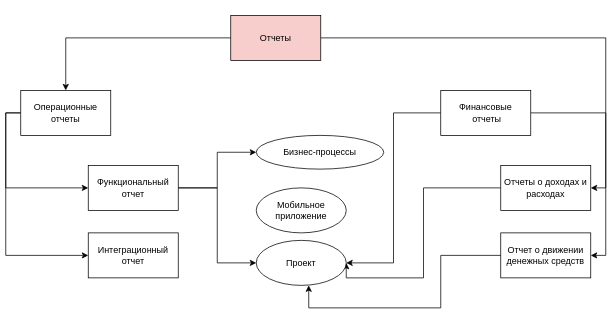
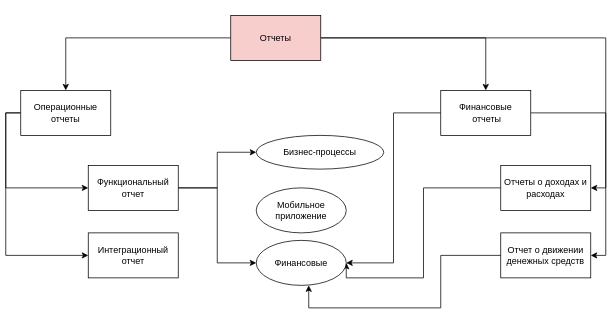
  <mxCell id="0" />
  <mxCell id="1" parent="0" />
  <mxCell id="2" style="edgeStyle=orthogonalEdgeStyle;rounded=0;orthogonalLoop=1;jettySize=auto;html=1;exitX=0;exitY=0.5;exitDx=0;exitDy=0;entryX=0.5;entryY=0;entryDx=0;entryDy=0;" edge="1" parent="1" source="5" target="8"><mxGeometry relative="1" as="geometry" /></mxCell>
+ <mxCell id="3" style="edgeStyle=orthogonalEdgeStyle;rounded=0;orthogonalLoop=1;jettySize=auto;html=1;exitX=1;exitY=0.5;exitDx=0;exitDy=0;entryX=0.5;entryY=0;entryDx=0;entryDy=0;" edge="1" parent="1" source="5" target="11"><mxGeometry relative="1" as="geometry" /></mxCell>
  <mxCell id="4" style="edgeStyle=orthogonalEdgeStyle;rounded=0;orthogonalLoop=1;jettySize=auto;html=1;exitX=1;exitY=0.5;exitDx=0;exitDy=0;entryX=1;entryY=0.5;entryDx=0;entryDy=0;" edge="1" parent="1" source="5" target="18"><mxGeometry relative="1" as="geometry" /></mxCell>
  <mxCell id="5" value="Отчеты" style="rounded=0;whiteSpace=wrap;html=1;fillColor=#f8cecc;" vertex="1" parent="1"><mxGeometry x="300" y="20" width="120" height="60" as="geometry" /></mxCell>
  <mxCell id="6" style="edgeStyle=orthogonalEdgeStyle;rounded=0;orthogonalLoop=1;jettySize=auto;html=1;exitX=0;exitY=0.5;exitDx=0;exitDy=0;entryX=0;entryY=0.5;entryDx=0;entryDy=0;" edge="1" parent="1" source="8" target="14"><mxGeometry relative="1" as="geometry" /></mxCell>
  <mxCell id="7" style="edgeStyle=orthogonalEdgeStyle;rounded=0;orthogonalLoop=1;jettySize=auto;html=1;exitX=0;exitY=0.5;exitDx=0;exitDy=0;entryX=0;entryY=0.5;entryDx=0;entryDy=0;" edge="1" parent="1" source="8" target="15"><mxGeometry relative="1" as="geometry" /></mxCell>
  <mxCell id="8" value="Операционные отчеты" style="rounded=0;whiteSpace=wrap;html=1;" vertex="1" parent="1"><mxGeometry x="20" y="120" width="120" height="60" as="geometry" /></mxCell>
  <mxCell id="9" style="edgeStyle=orthogonalEdgeStyle;rounded=0;orthogonalLoop=1;jettySize=auto;html=1;exitX=1;exitY=0.5;exitDx=0;exitDy=0;entryX=1;entryY=0.5;entryDx=0;entryDy=0;" edge="1" parent="1" source="11" target="17"><mxGeometry relative="1" as="geometry"><mxPoint x="770" y="200" as="targetPoint" /></mxGeometry></mxCell>
  <mxCell id="10" style="edgeStyle=orthogonalEdgeStyle;rounded=0;orthogonalLoop=1;jettySize=auto;html=1;exitX=0;exitY=0.5;exitDx=0;exitDy=0;entryX=1;entryY=0.5;entryDx=0;entryDy=0;" edge="1" parent="1" source="11" target="21"><mxGeometry relative="1" as="geometry" /></mxCell>
  <mxCell id="11" value="&lt;div&gt;Финансовые&lt;/div&gt;&lt;div&gt;&amp;nbsp;отчеты&lt;/div&gt;" style="rounded=0;whiteSpace=wrap;html=1;" vertex="1" parent="1"><mxGeometry x="580" y="120" width="120" height="60" as="geometry" /></mxCell>
  <mxCell id="12" style="edgeStyle=orthogonalEdgeStyle;rounded=0;orthogonalLoop=1;jettySize=auto;html=1;exitX=1;exitY=0.5;exitDx=0;exitDy=0;entryX=0;entryY=0.5;entryDx=0;entryDy=0;" edge="1" parent="1" source="14" target="19"><mxGeometry relative="1" as="geometry" /></mxCell>
  <mxCell id="13" style="edgeStyle=orthogonalEdgeStyle;rounded=0;orthogonalLoop=1;jettySize=auto;html=1;exitX=1;exitY=0.5;exitDx=0;exitDy=0;entryX=0;entryY=0.5;entryDx=0;entryDy=0;" edge="1" parent="1" source="14" target="21"><mxGeometry relative="1" as="geometry" /></mxCell>
  <mxCell id="14" value="Функциональный отчет" style="rounded=0;whiteSpace=wrap;html=1;" vertex="1" parent="1"><mxGeometry x="110" y="220" width="120" height="60" as="geometry" /></mxCell>
  <mxCell id="15" value="Интеграционный отчет" style="rounded=0;whiteSpace=wrap;html=1;" vertex="1" parent="1"><mxGeometry x="110" y="310" width="120" height="60" as="geometry" /></mxCell>
  <mxCell id="16" style="edgeStyle=orthogonalEdgeStyle;rounded=0;orthogonalLoop=1;jettySize=auto;html=1;exitX=0;exitY=0.5;exitDx=0;exitDy=0;entryX=1;entryY=0.5;entryDx=0;entryDy=0;" edge="1" parent="1" source="17" target="21"><mxGeometry relative="1" as="geometry"><Array as="points"><mxPoint x="557" y="250" /><mxPoint x="557" y="370" /><mxPoint x="454" y="370" /></Array></mxGeometry></mxCell>
  <mxCell id="17" value="Отчеты о доходах и расходах" style="rounded=0;whiteSpace=wrap;html=1;" vertex="1" parent="1"><mxGeometry x="660" y="220" width="120" height="60" as="geometry" /></mxCell>
  <mxCell id="18" value="Отчет о движении денежных средств" style="rounded=0;whiteSpace=wrap;html=1;" vertex="1" parent="1"><mxGeometry x="660" y="310" width="120" height="60" as="geometry" /></mxCell>
  <mxCell id="19" value="Бизнес-процессы" style="ellipse;whiteSpace=wrap;html=1;" vertex="1" parent="1"><mxGeometry x="334" y="180" width="170" height="45" as="geometry" /></mxCell>
  <mxCell id="20" value="Мобильное приложение" style="ellipse;whiteSpace=wrap;html=1;" vertex="1" parent="1"><mxGeometry x="334" y="250" width="120" height="60" as="geometry" /></mxCell>
- <mxCell id="21" value="Проект" style="ellipse;whiteSpace=wrap;html=1;" vertex="1" parent="1"><mxGeometry x="334" y="320" width="120" height="60" as="geometry" /></mxCell>
+ <mxCell id="21" value="Финансовые" style="ellipse;whiteSpace=wrap;html=1;" vertex="1" parent="1"><mxGeometry x="334" y="320" width="120" height="60" as="geometry" /></mxCell>
  <mxCell id="22" style="edgeStyle=orthogonalEdgeStyle;rounded=0;orthogonalLoop=1;jettySize=auto;html=1;exitX=0;exitY=0.5;exitDx=0;exitDy=0;entryX=0.583;entryY=1;entryDx=0;entryDy=0;entryPerimeter=0;" edge="1" parent="1" source="18" target="21"><mxGeometry relative="1" as="geometry"><Array as="points"><mxPoint x="580" y="340" /><mxPoint x="580" y="410" /><mxPoint x="404" y="410" /></Array></mxGeometry></mxCell>
